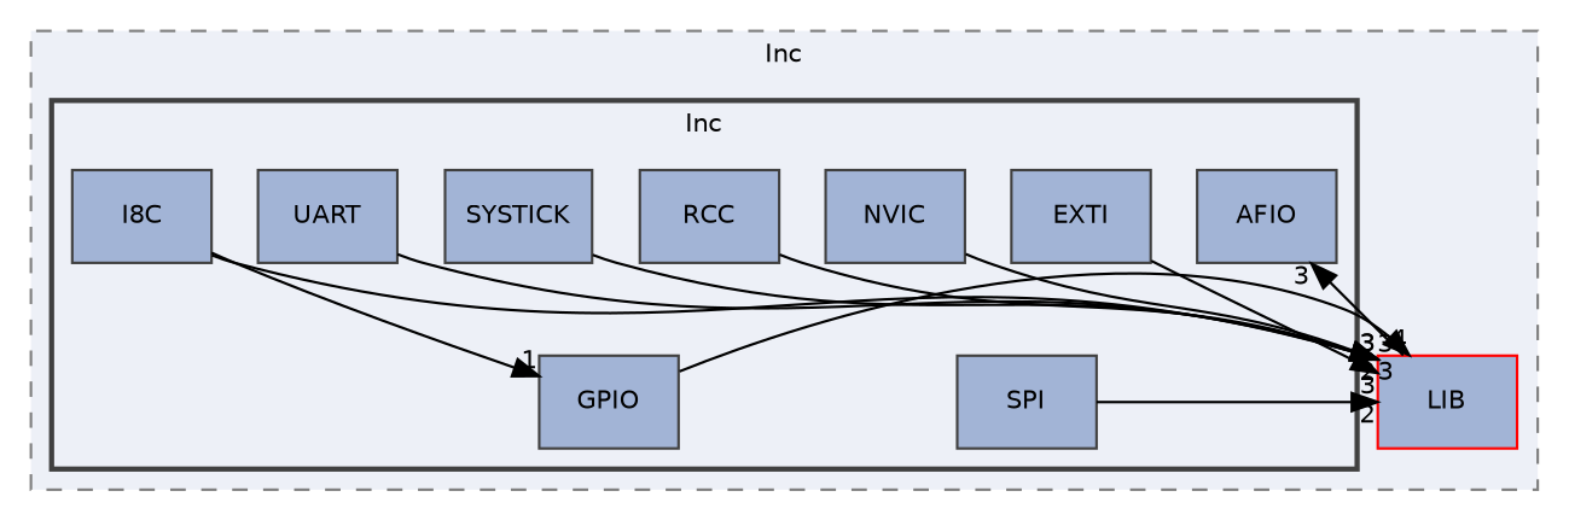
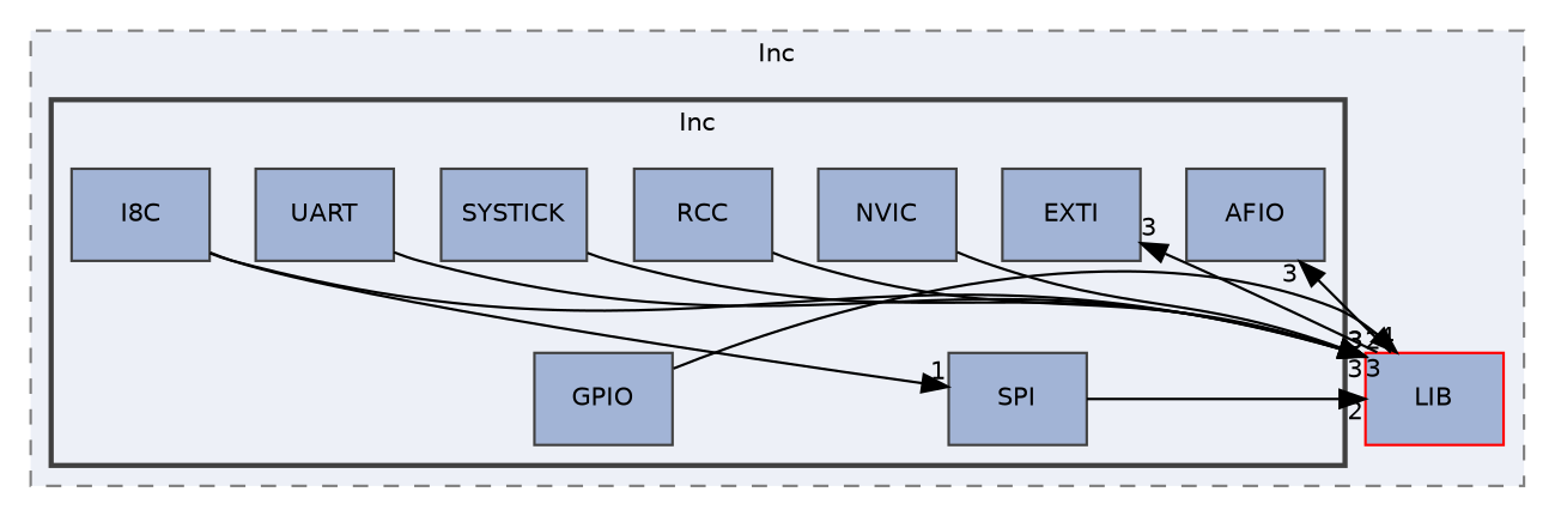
  digraph {
    compound=true
    node [color=grey25 fillcolor="#a2b4d6" fontname=Helvetica fontsize=10 shape=box style="filled,"]
    edge [fontname=Helvetica fontsize=10 headlabel=3 labeldistance=1.5 labelfontname=Helvetica labelfontsize=10]
    n1 [label=AFIO]
    n2 [label=EXTI]
    n3 [label=GPIO]
    n4 [label=I8C]
    n5 [label=NVIC]
    n6 [label=RCC]
    n7 [label=SPI]
    n8 [label=SYSTICK]
    n9 [label=UART]
    n10 [color=red label=LIB]
    subgraph cluster_1 {
      bgcolor="#edf0f7"
      fontname=Helvetica
      fontsize=10
      label=Inc
      pencolor=grey50
      style="filled,dashed,"
      n10
      subgraph cluster_2 {
        bgcolor="#edf0f7"
        fontname=Helvetica
        fontsize=10
        label=Inc
        pencolor=grey25
        style="filled,bold,"
        n1
        n2
        n3
        n4
        n5
        n6
        n7
        n8
        n9
      }
    }
-   n2 -> n10
+   n10 -> n2
    n3 -> n10 [headlabel=4]
-   n4 -> n3 [headlabel=1]
+   n4 -> n7 [headlabel=1]
    n4 -> n10
    n5 -> n10
    n6 -> n10 [headlabel=2]
    n7 -> n10 [headlabel=2]
    n8 -> n10
    n9 -> n10
    n10 -> n1
  }
